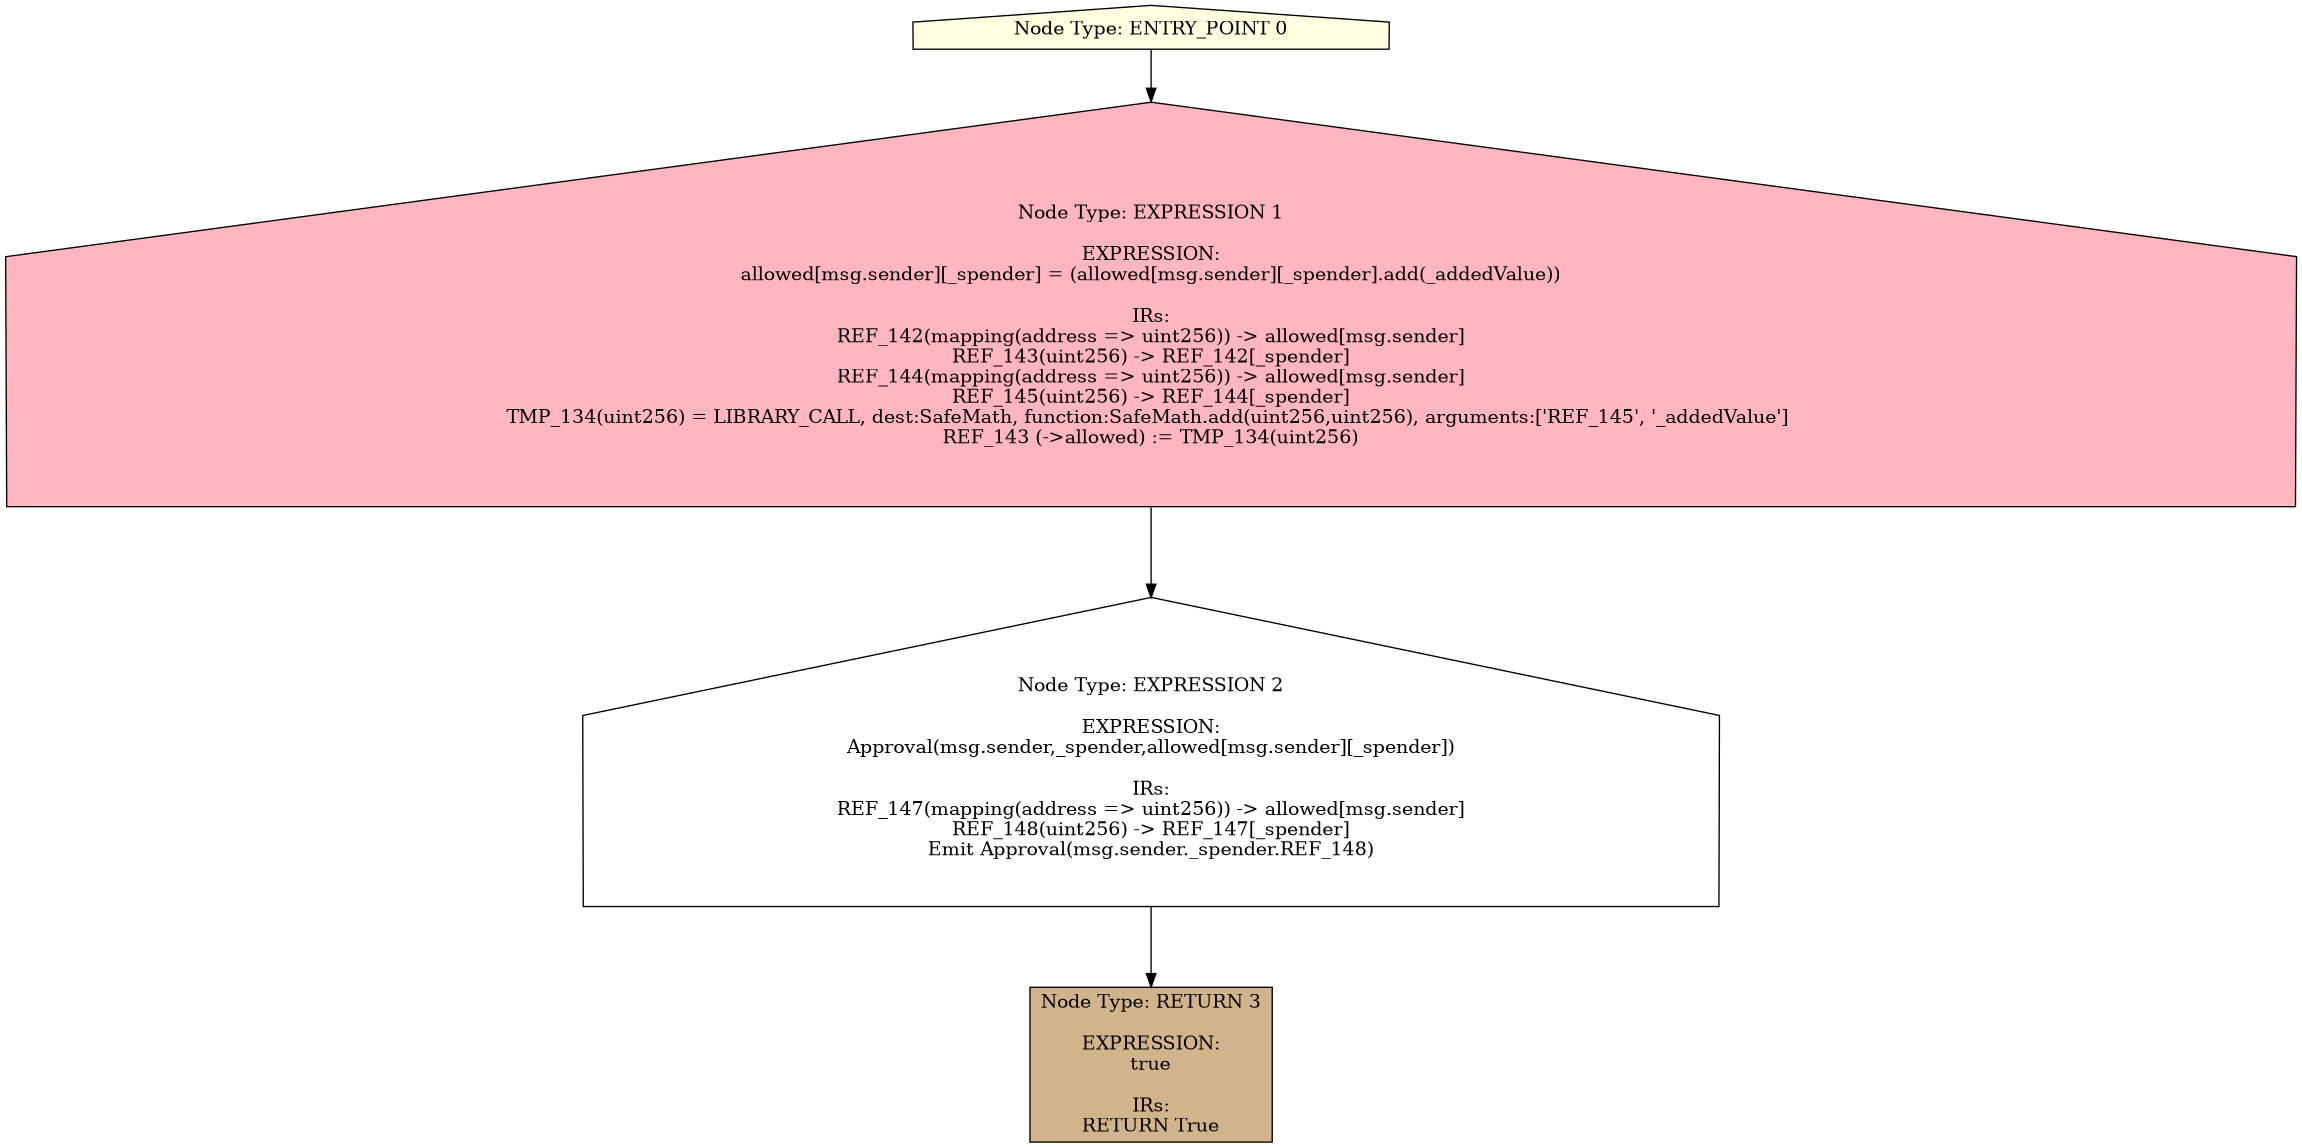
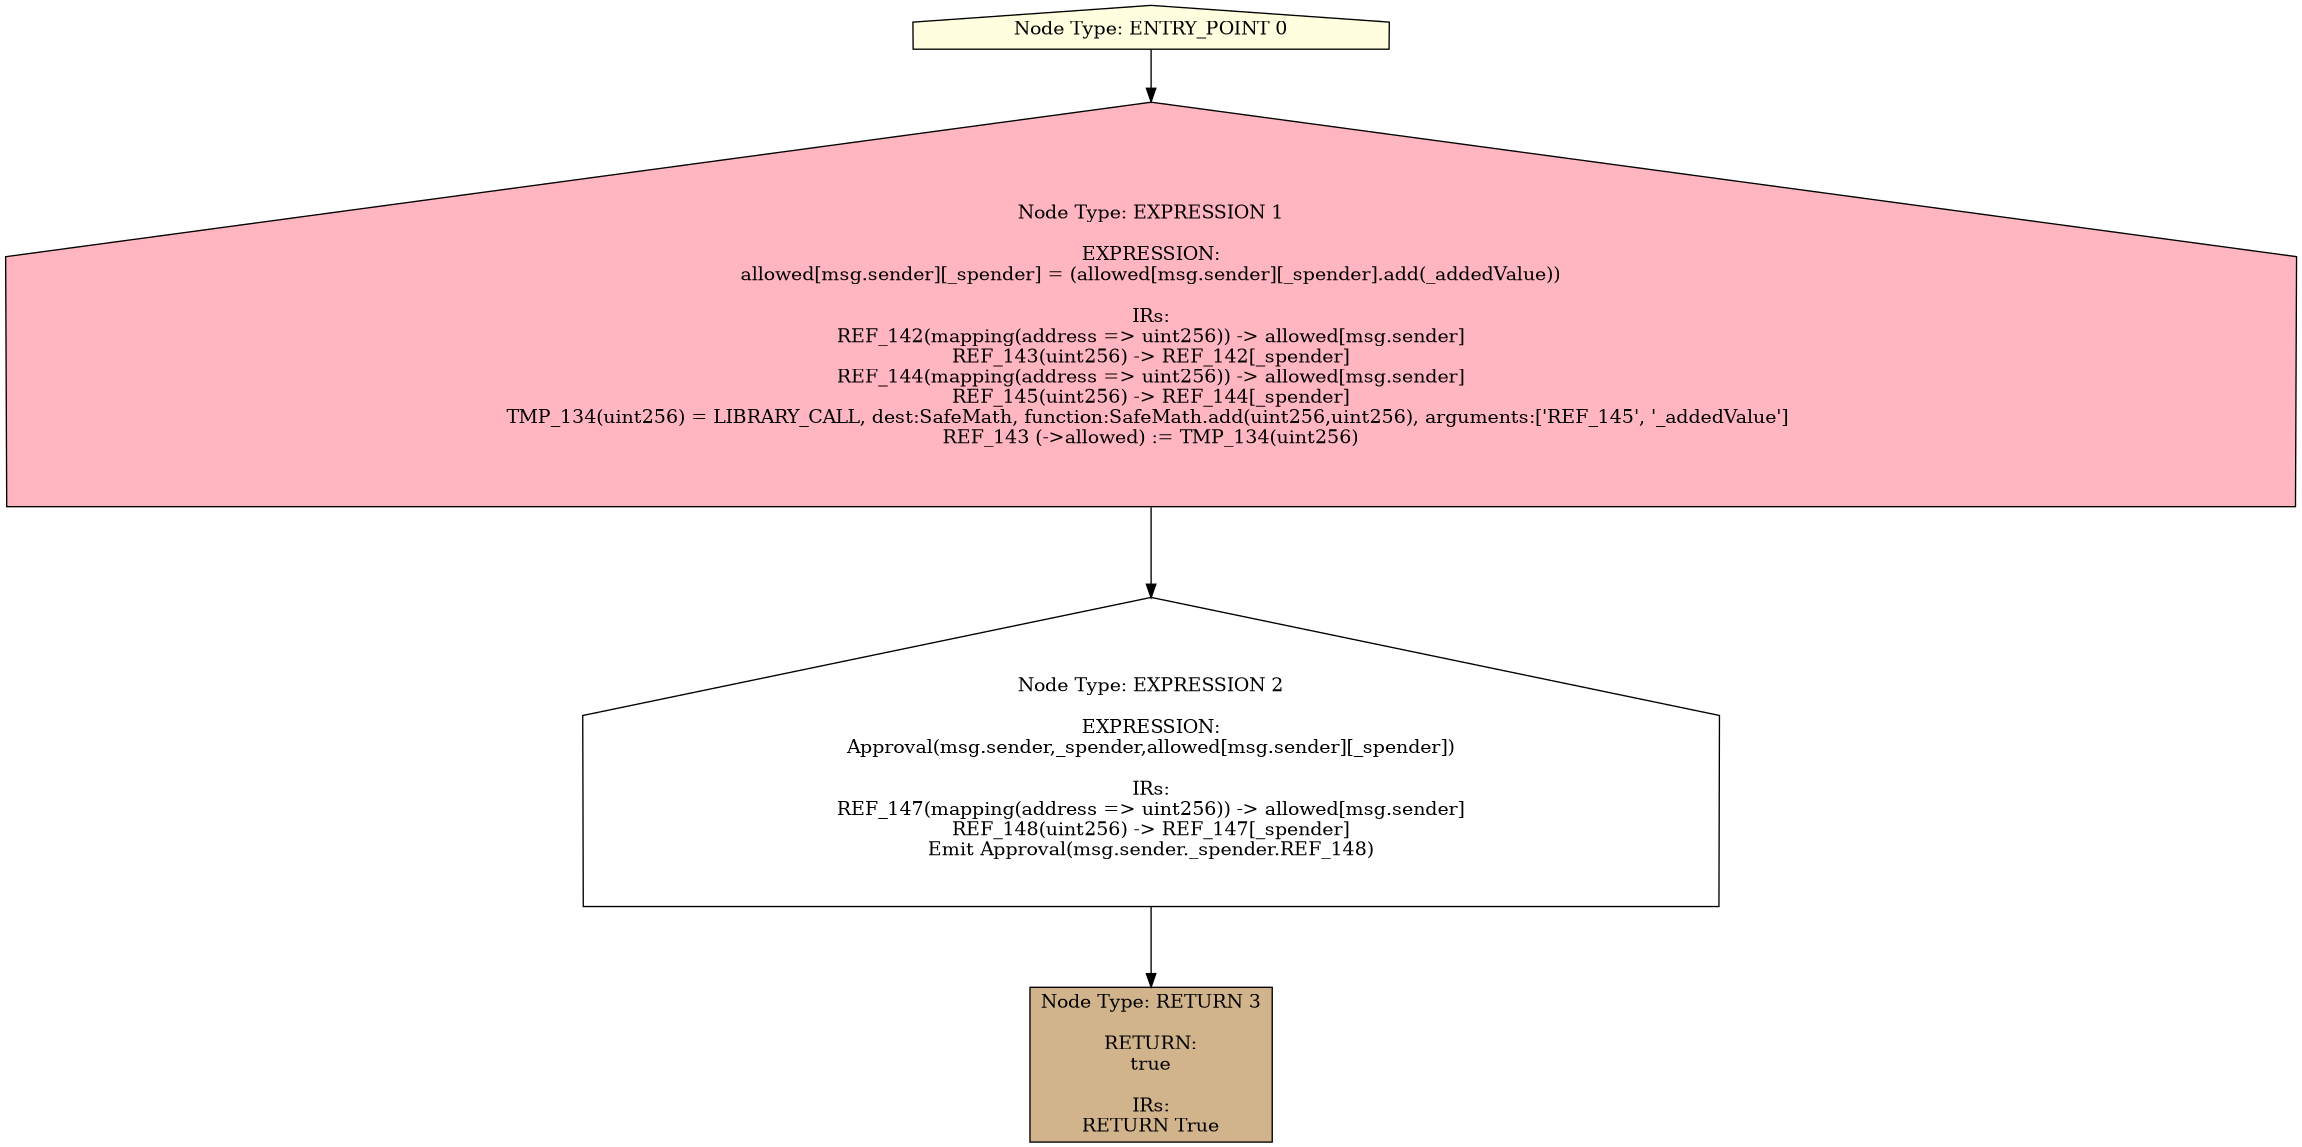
  digraph {
    node [style=filled shape=house]
    edge [style=solid]
    n1 [label="Node Type: ENTRY_POINT 0\n" fillcolor=lightyellow]
    n2 [label="Node Type: EXPRESSION 1\n\nEXPRESSION:\nallowed[msg.sender][_spender] = (allowed[msg.sender][_spender].add(_addedValue))\n\nIRs:\nREF_142(mapping(address => uint256)) -> allowed[msg.sender]\nREF_143(uint256) -> REF_142[_spender]\nREF_144(mapping(address => uint256)) -> allowed[msg.sender]\nREF_145(uint256) -> REF_144[_spender]\nTMP_134(uint256) = LIBRARY_CALL, dest:SafeMath, function:SafeMath.add(uint256,uint256), arguments:['REF_145', '_addedValue'] \nREF_143 (->allowed) := TMP_134(uint256)" fillcolor=lightpink]
    n3 [label="Node Type: EXPRESSION 2\n\nEXPRESSION:\nApproval(msg.sender,_spender,allowed[msg.sender][_spender])\n\nIRs:\nREF_147(mapping(address => uint256)) -> allowed[msg.sender]\nREF_148(uint256) -> REF_147[_spender]\nEmit Approval(msg.sender._spender.REF_148)" fillcolor=white]
-   n4 [label="Node Type: RETURN 3\n\nEXPRESSION:\ntrue\n\nIRs:\nRETURN True" fillcolor=tan shape=box]
+   n4 [label="Node Type: RETURN 3\n\nRETURN:\ntrue\n\nIRs:\nRETURN True" fillcolor=tan shape=box]
    n1 -> n2
    n2 -> n3
    n3 -> n4
  }
